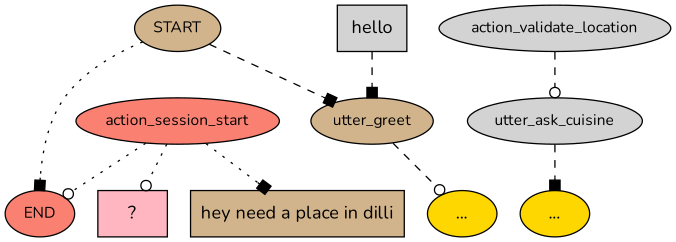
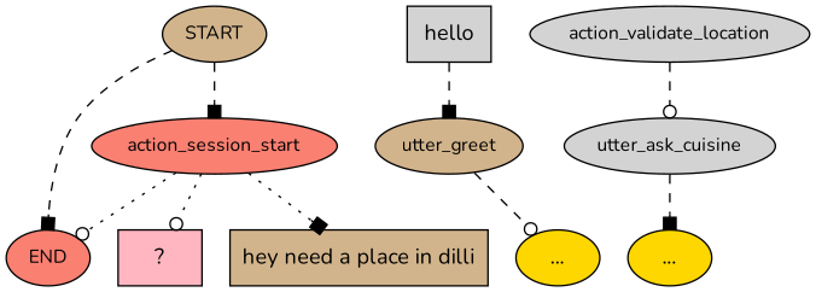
  digraph {
    fontname=Nunito
    node [fillcolor=tan fontname=Nunito fontsize=12 style=filled]
    edge [arrowhead=box fontname=Nunito style=dashed]
    n1 [label=START]
    n2 [fillcolor=salmon label=END]
    n3 [fillcolor=salmon label=action_session_start]
    n4 [fillcolor=lightpink label="  ?  " shape=rect fontsize=""]
    n5 [label="hey need a place in dilli" shape=rect fontsize=""]
    n6 [fillcolor=lightgrey label=hello shape=rect fontsize=""]
    n7 [label=utter_greet]
    n8 [fillcolor=gold label="..." fontsize=""]
    n9 [fillcolor=lightgrey label=action_validate_location]
    n10 [fillcolor=lightgrey label=utter_ask_cuisine]
    n11 [fillcolor=gold label="..." fontsize=""]
-   n1 -> n2 [style=dotted]
-   n1 -> n7
+   n1 -> n2
+   n1 -> n3
    n3 -> n2 [arrowhead=odot style=dotted]
    n3 -> n4 [arrowhead=odot style=dotted]
    n3 -> n5 [style=dotted]
    n6 -> n7
    n7 -> n8 [arrowhead=odot]
    n9 -> n10 [arrowhead=odot]
    n10 -> n11
  }
